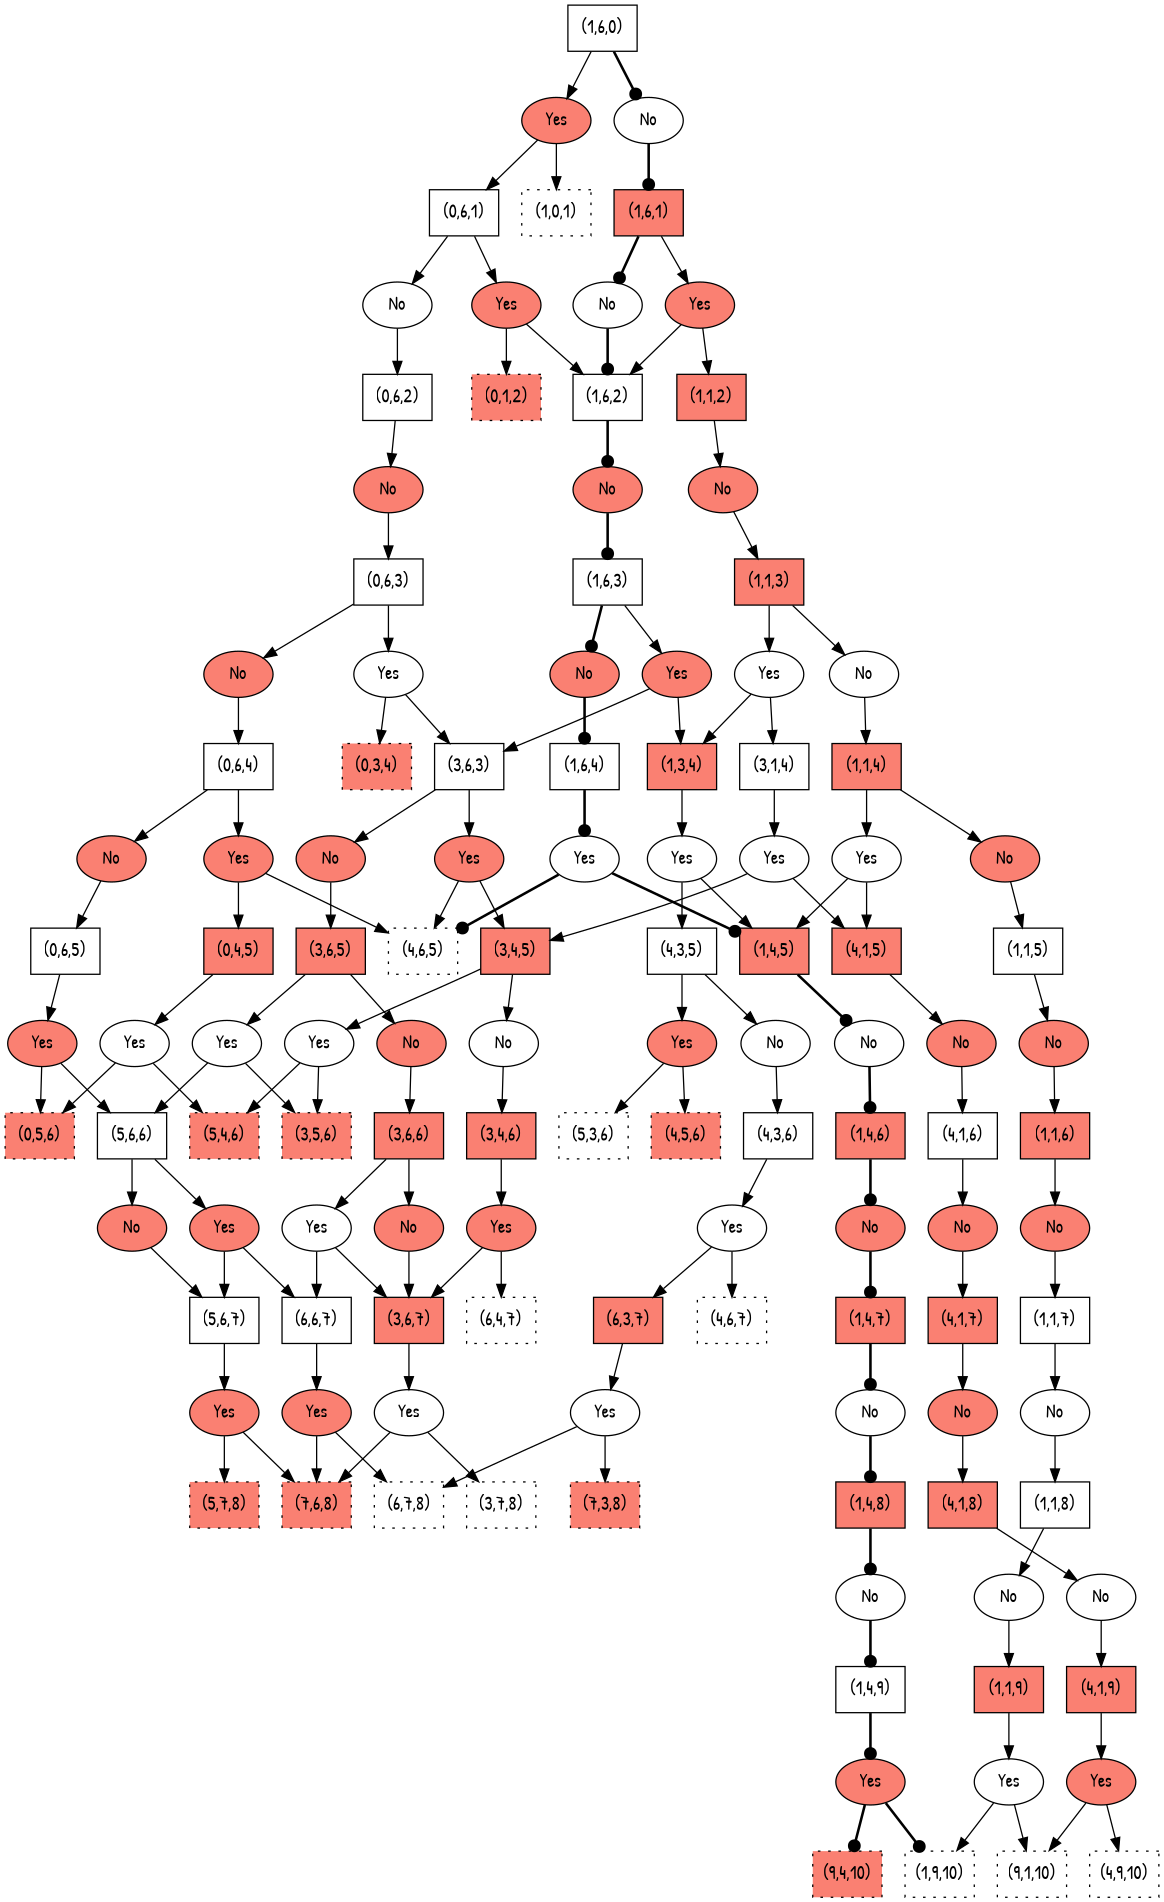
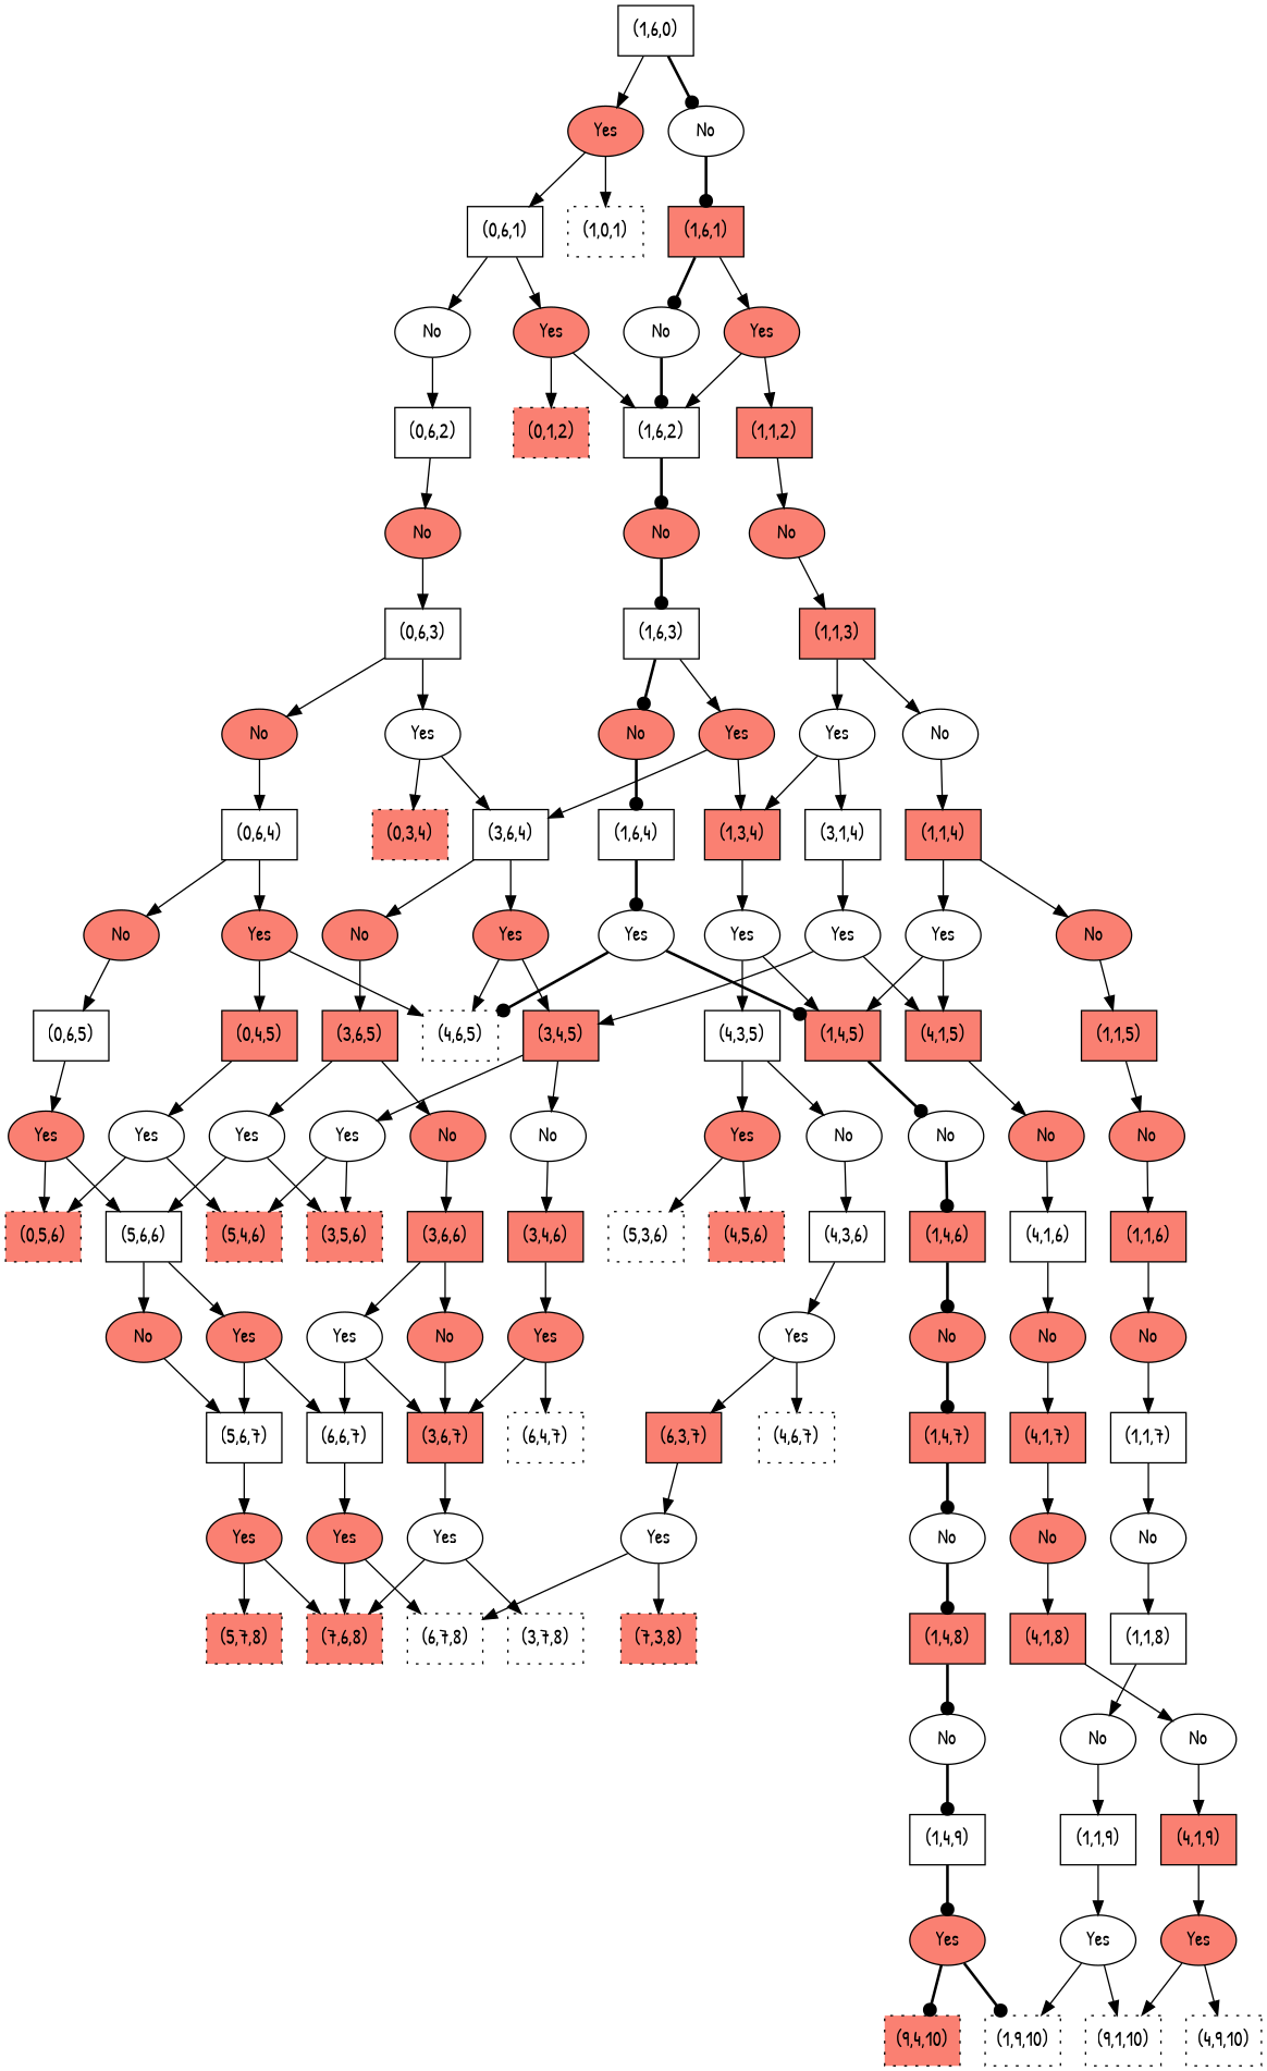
  digraph {
    fontname="Patrick Hand"
    node [fillcolor=salmon fontname="Patrick Hand" shape=box style=filled]
    edge [fontname="Patrick Hand"]
    n1 [fillcolor=white label="(1,6,0)"]
    n2 [label=Yes shape=""]
    n3 [fillcolor=white label=No shape=""]
    n4 [fillcolor=white label="(1,0,1)" style="dotted,filled"]
    n5 [fillcolor=white label="(0,6,1)"]
    n6 [label="(1,6,1)"]
    n7 [label=Yes shape=""]
    n8 [fillcolor=white label=No shape=""]
    n9 [label="(0,1,2)" style="dotted,filled"]
    n10 [fillcolor=white label="(1,6,2)"]
    n11 [fillcolor=white label="(0,6,2)"]
    n12 [label=No shape=""]
    n13 [fillcolor=white label="(1,6,3)"]
    n14 [label=Yes shape=""]
    n15 [label=No shape=""]
    n16 [label="(1,3,4)"]
-   n17 [fillcolor=white label="(3,6,3)"]
+   n17 [fillcolor=white label="(3,6,4)"]
    n18 [fillcolor=white label="(1,6,4)"]
    n19 [fillcolor=white label=Yes shape=""]
    n20 [label=Yes shape=""]
    n21 [label=No shape=""]
    n22 [label="(1,4,5)"]
    n23 [fillcolor=white label="(4,3,5)"]
    n24 [fillcolor=white label=No shape=""]
    n25 [label=Yes shape=""]
    n26 [fillcolor=white label=No shape=""]
    n27 [label="(1,4,6)"]
    n28 [label=No shape=""]
    n29 [label="(1,4,7)"]
    n30 [fillcolor=white label=No shape=""]
    n31 [label="(1,4,8)"]
    n32 [fillcolor=white label=No shape=""]
    n33 [fillcolor=white label="(1,4,9)"]
    n34 [label=Yes shape=""]
    n35 [fillcolor=white label="(1,9,10)" style="dotted,filled"]
    n36 [label="(9,4,10)" style="dotted,filled"]
    n37 [label="(4,5,6)" style="dotted,filled"]
    n38 [fillcolor=white label="(5,3,6)" style="dotted,filled"]
    n39 [fillcolor=white label="(4,3,6)"]
    n40 [fillcolor=white label=Yes shape=""]
    n41 [fillcolor=white label="(4,6,7)" style="dotted,filled"]
    n42 [label="(6,3,7)"]
    n43 [fillcolor=white label=Yes shape=""]
    n44 [fillcolor=white label="(6,7,8)" style="dotted,filled"]
    n45 [label="(7,3,8)" style="dotted,filled"]
    n46 [label="(3,4,5)"]
    n47 [fillcolor=white label="(4,6,5)" style="dotted,filled"]
    n48 [label="(3,6,5)"]
    n49 [fillcolor=white label=Yes shape=""]
    n50 [fillcolor=white label=No shape=""]
    n51 [label="(3,5,6)" style="dotted,filled"]
    n52 [label="(5,4,6)" style="dotted,filled"]
    n53 [label="(3,4,6)"]
    n54 [label=Yes shape=""]
    n55 [label="(3,6,7)"]
    n56 [fillcolor=white label="(6,4,7)" style="dotted,filled"]
    n57 [fillcolor=white label=Yes shape=""]
    n58 [fillcolor=white label="(3,7,8)" style="dotted,filled"]
    n59 [label="(7,6,8)" style="dotted,filled"]
    n60 [fillcolor=white label=Yes shape=""]
    n61 [label=No shape=""]
    n62 [fillcolor=white label="(5,6,6)"]
    n63 [label="(3,6,6)"]
    n64 [label=Yes shape=""]
    n65 [label=No shape=""]
    n66 [fillcolor=white label="(5,6,7)"]
    n67 [fillcolor=white label="(6,6,7)"]
    n68 [label=Yes shape=""]
    n69 [label=Yes shape=""]
    n70 [label="(5,7,8)" style="dotted,filled"]
    n71 [fillcolor=white label=Yes shape=""]
    n72 [label=No shape=""]
    n73 [fillcolor=white label=Yes shape=""]
    n74 [label=No shape=""]
    n75 [fillcolor=white label="(0,6,3)"]
    n76 [fillcolor=white label=Yes shape=""]
    n77 [label=No shape=""]
    n78 [label="(0,3,4)" style="dotted,filled"]
    n79 [fillcolor=white label="(0,6,4)"]
    n80 [label=Yes shape=""]
    n81 [label=No shape=""]
    n82 [label="(0,4,5)"]
    n83 [fillcolor=white label="(0,6,5)"]
    n84 [fillcolor=white label=Yes shape=""]
    n85 [label="(0,5,6)" style="dotted,filled"]
    n86 [label=Yes shape=""]
    n87 [label=Yes shape=""]
    n88 [fillcolor=white label=No shape=""]
    n89 [label="(1,1,2)"]
    n90 [label=No shape=""]
    n91 [label="(1,1,3)"]
    n92 [fillcolor=white label=Yes shape=""]
    n93 [fillcolor=white label=No shape=""]
    n94 [fillcolor=white label="(3,1,4)"]
    n95 [label="(1,1,4)"]
    n96 [fillcolor=white label=Yes shape=""]
    n97 [label="(4,1,5)"]
    n98 [label=No shape=""]
    n99 [fillcolor=white label="(4,1,6)"]
    n100 [label=No shape=""]
    n101 [label="(4,1,7)"]
    n102 [label=No shape=""]
    n103 [label="(4,1,8)"]
    n104 [fillcolor=white label=No shape=""]
    n105 [label="(4,1,9)"]
    n106 [label=Yes shape=""]
    n107 [fillcolor=white label="(4,9,10)" style="dotted,filled"]
    n108 [fillcolor=white label="(9,1,10)" style="dotted,filled"]
    n109 [fillcolor=white label=Yes shape=""]
    n110 [label=No shape=""]
-   n111 [fillcolor=white label="(1,1,5)"]
+   n111 [label="(1,1,5)"]
    n112 [label=No shape=""]
    n113 [label="(1,1,6)"]
    n114 [label=No shape=""]
    n115 [fillcolor=white label="(1,1,7)"]
    n116 [fillcolor=white label=No shape=""]
    n117 [fillcolor=white label="(1,1,8)"]
    n118 [fillcolor=white label=No shape=""]
-   n119 [label="(1,1,9)"]
+   n119 [fillcolor=white label="(1,1,9)"]
    n120 [fillcolor=white label=Yes shape=""]
    n1 -> n2
    n1 -> n3 [arrowhead=dot style=bold]
    n2 -> n4
    n2 -> n5
    n3 -> n6 [arrowhead=dot style=bold]
    n5 -> n7
    n5 -> n8
    n6 -> n87
    n6 -> n88 [arrowhead=dot style=bold]
    n7 -> n9
    n7 -> n10
    n8 -> n11
    n10 -> n12 [arrowhead=dot style=bold]
    n11 -> n74
    n12 -> n13 [arrowhead=dot style=bold]
    n13 -> n14
    n13 -> n15 [arrowhead=dot style=bold]
    n14 -> n16
    n14 -> n17
    n15 -> n18 [arrowhead=dot style=bold]
    n16 -> n19
    n17 -> n20
    n17 -> n21
    n18 -> n73 [arrowhead=dot style=bold]
    n19 -> n22
    n19 -> n23
    n20 -> n46
    n20 -> n47
    n21 -> n48
    n22 -> n24 [arrowhead=dot style=bold]
    n23 -> n25
    n23 -> n26
    n24 -> n27 [arrowhead=dot style=bold]
    n25 -> n37
    n25 -> n38
    n26 -> n39
    n27 -> n28 [arrowhead=dot style=bold]
    n28 -> n29 [arrowhead=dot style=bold]
    n29 -> n30 [arrowhead=dot style=bold]
    n30 -> n31 [arrowhead=dot style=bold]
    n31 -> n32 [arrowhead=dot style=bold]
    n32 -> n33 [arrowhead=dot style=bold]
    n33 -> n34 [arrowhead=dot style=bold]
    n34 -> n35 [arrowhead=dot style=bold]
    n34 -> n36 [arrowhead=dot style=bold]
    n39 -> n40
    n40 -> n41
    n40 -> n42
    n42 -> n43
    n43 -> n44
    n43 -> n45
    n46 -> n49
    n46 -> n50
    n48 -> n60
    n48 -> n61
    n49 -> n51
    n49 -> n52
    n50 -> n53
    n53 -> n54
    n54 -> n55
    n54 -> n56
    n55 -> n57
    n57 -> n58
    n57 -> n59
    n60 -> n51
    n60 -> n62
    n61 -> n63
    n62 -> n64
    n62 -> n65
    n63 -> n71
    n63 -> n72
    n64 -> n66
    n64 -> n67
    n65 -> n66
    n66 -> n68
    n67 -> n69
    n68 -> n59
    n68 -> n70
    n69 -> n44
    n69 -> n59
    n71 -> n55
    n71 -> n67
    n72 -> n55
    n73 -> n22 [arrowhead=dot style=bold]
    n73 -> n47 [arrowhead=dot style=bold]
    n74 -> n75
    n75 -> n76
    n75 -> n77
    n76 -> n17
    n76 -> n78
    n77 -> n79
    n79 -> n80
    n79 -> n81
    n80 -> n47
    n80 -> n82
    n81 -> n83
    n82 -> n84
    n83 -> n86
    n84 -> n52
    n84 -> n85
    n86 -> n62
    n86 -> n85
    n87 -> n10
    n87 -> n89
    n88 -> n10 [arrowhead=dot style=bold]
    n89 -> n90
    n90 -> n91
    n91 -> n92
    n91 -> n93
    n92 -> n16
    n92 -> n94
    n93 -> n95
    n94 -> n96
    n95 -> n109
    n95 -> n110
    n96 -> n46
    n96 -> n97
    n97 -> n98
    n98 -> n99
    n99 -> n100
    n100 -> n101
    n101 -> n102
    n102 -> n103
    n103 -> n104
    n104 -> n105
    n105 -> n106
    n106 -> n107
    n106 -> n108
    n109 -> n22
    n109 -> n97
    n110 -> n111
    n111 -> n112
    n112 -> n113
    n113 -> n114
    n114 -> n115
    n115 -> n116
    n116 -> n117
    n117 -> n118
    n118 -> n119
    n119 -> n120
    n120 -> n35
    n120 -> n108
  }
